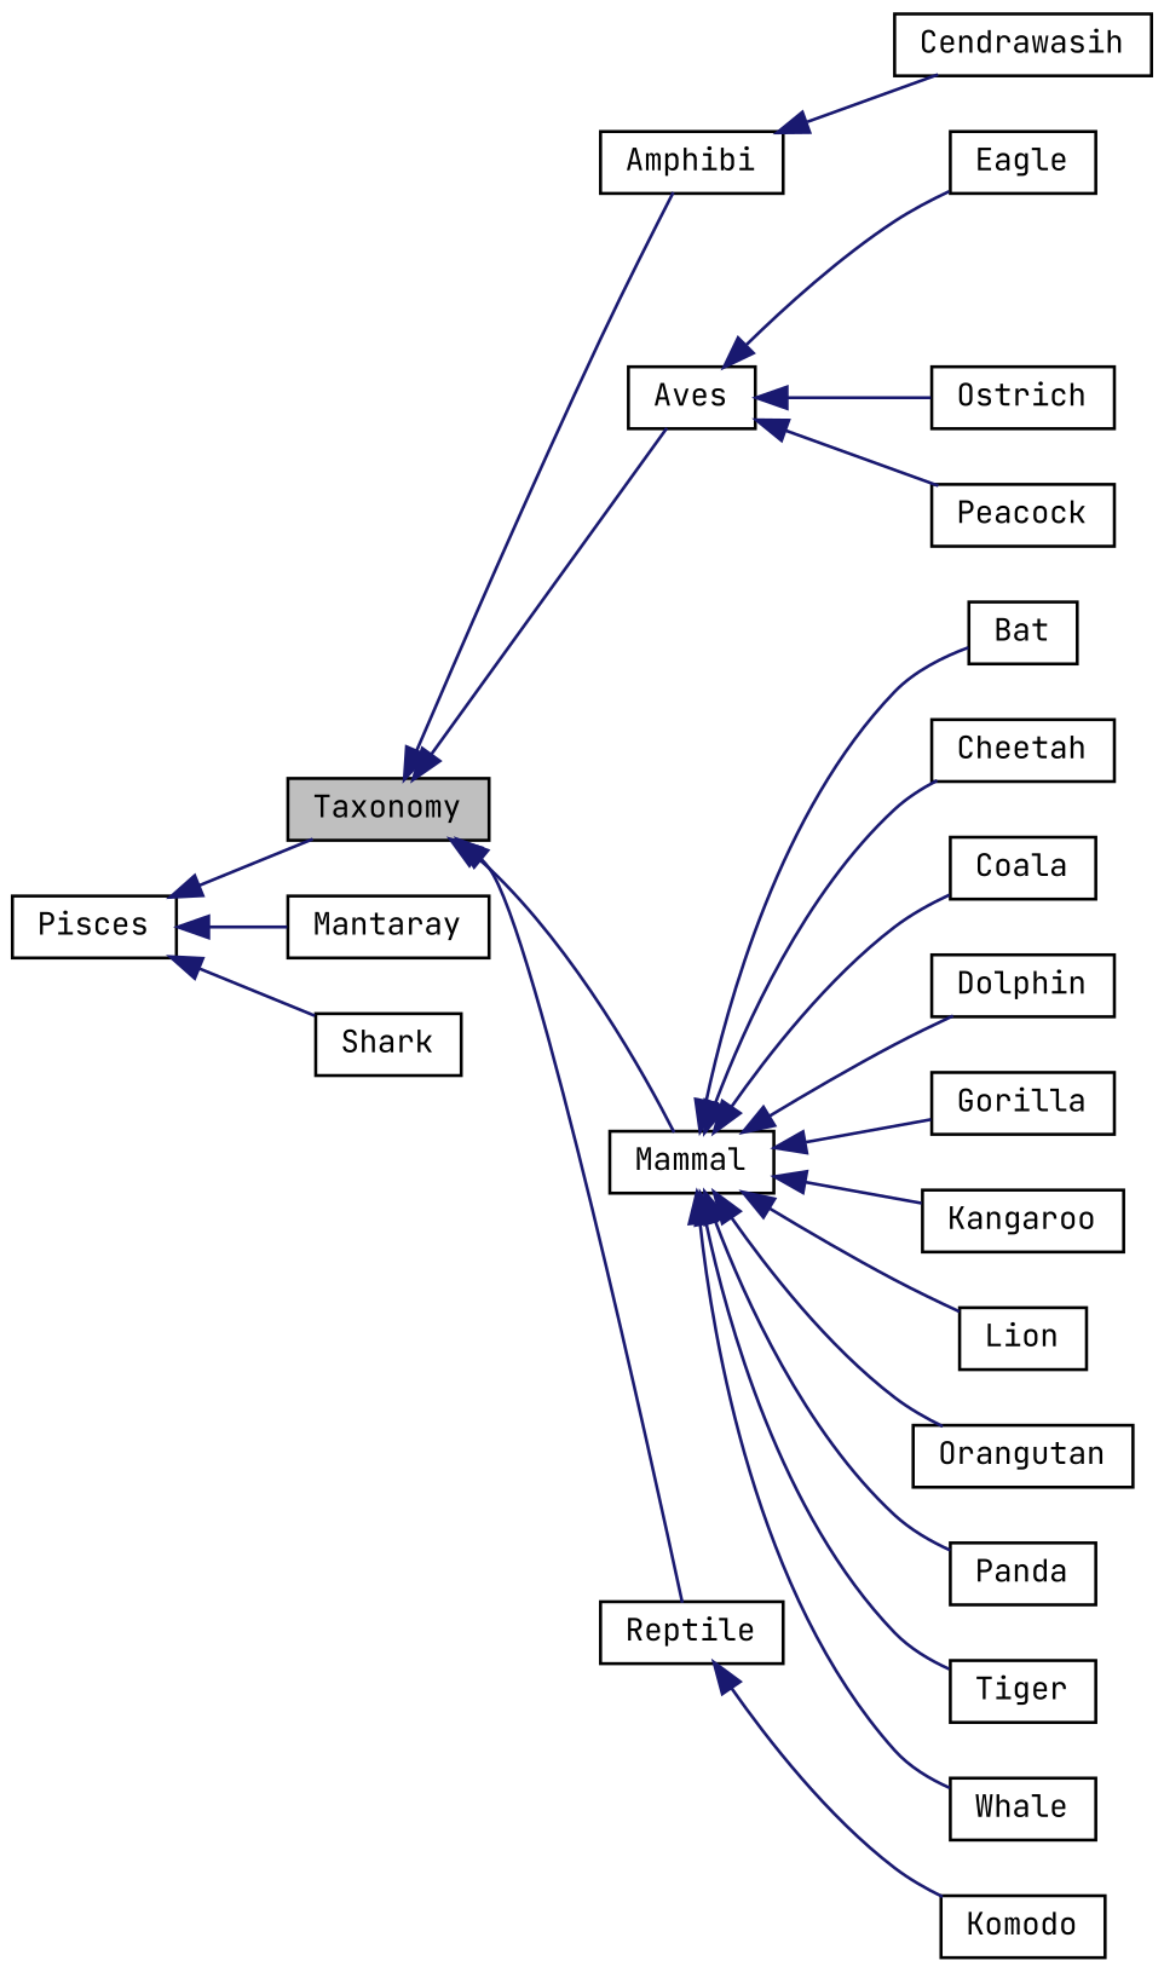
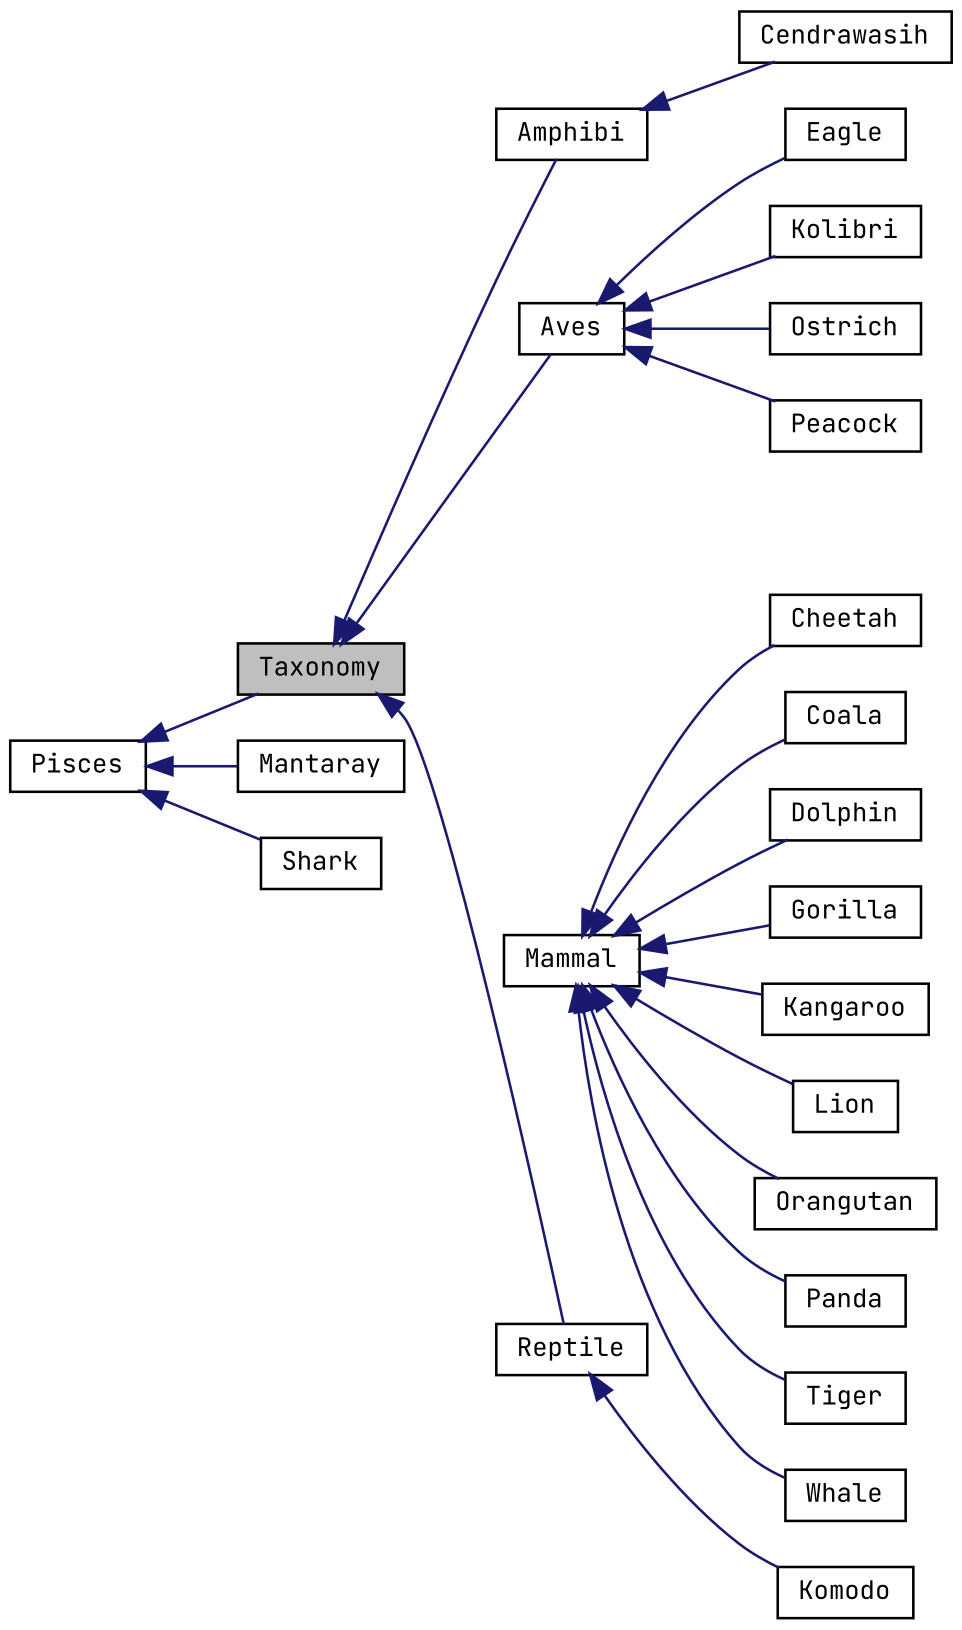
  digraph {
    fontname="JetBrains Mono"
    rankdir=LR
    node [color=black fillcolor=white fontname="JetBrains Mono" fontsize=10 shape=record style=filled]
    edge [color=midnightblue dir=back fontname="JetBrains Mono" fontsize=10 labelfontname=Helvetica labelfontsize=10 style=solid]
    n1 [fillcolor=grey75 fontcolor=black height=0.2 label=Taxonomy width=0.4]
    n2 [height=0.2 label=Amphibi width=0.4]
    n3 [height=0.2 label=Aves width=0.4]
    n4 [height=0.2 label=Mammal width=0.4]
    n5 [height=0.2 label=Reptile width=0.4]
    n6 [height=0.2 label=Cendrawasih width=0.4]
    n7 [height=0.2 label=Eagle width=0.4]
+   n8 [height=0.2 label=Kolibri width=0.4]
    n9 [height=0.2 label=Ostrich width=0.4]
    n10 [height=0.2 label=Peacock width=0.4]
-   n11 [height=0.2 label=Bat width=0.4]
    n12 [height=0.2 label=Cheetah width=0.4]
    n13 [height=0.2 label=Coala width=0.4]
    n14 [height=0.2 label=Dolphin width=0.4]
    n15 [height=0.2 label=Gorilla width=0.4]
    n16 [height=0.2 label=Kangaroo width=0.4]
    n17 [height=0.2 label=Lion width=0.4]
    n18 [height=0.2 label=Orangutan width=0.4]
    n19 [height=0.2 label=Panda width=0.4]
    n20 [height=0.2 label=Tiger width=0.4]
    n21 [height=0.2 label=Whale width=0.4]
    n22 [height=0.2 label=Pisces width=0.4]
    n23 [height=0.2 label=Mantaray width=0.4]
    n24 [height=0.2 label=Shark width=0.4]
    n25 [height=0.2 label=Komodo width=0.4]
    n1 -> n2
    n1 -> n3
-   n1 -> n4
    n1 -> n5
    n2 -> n6
    n3 -> n7
+   n3 -> n8
    n3 -> n9
    n3 -> n10
-   n4 -> n11
    n4 -> n12
    n4 -> n13
    n4 -> n14
    n4 -> n15
    n4 -> n16
    n4 -> n17
    n4 -> n18
    n4 -> n19
    n4 -> n20
    n4 -> n21
    n5 -> n25
    n22 -> n1
    n22 -> n23
    n22 -> n24
  }
